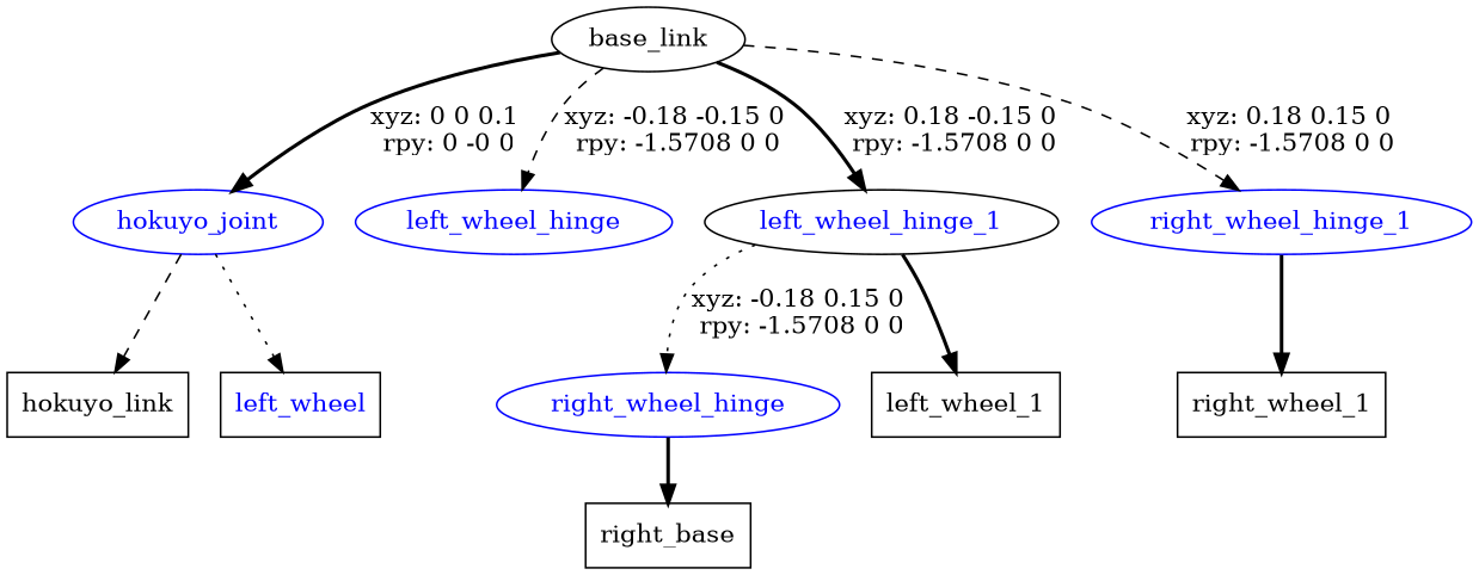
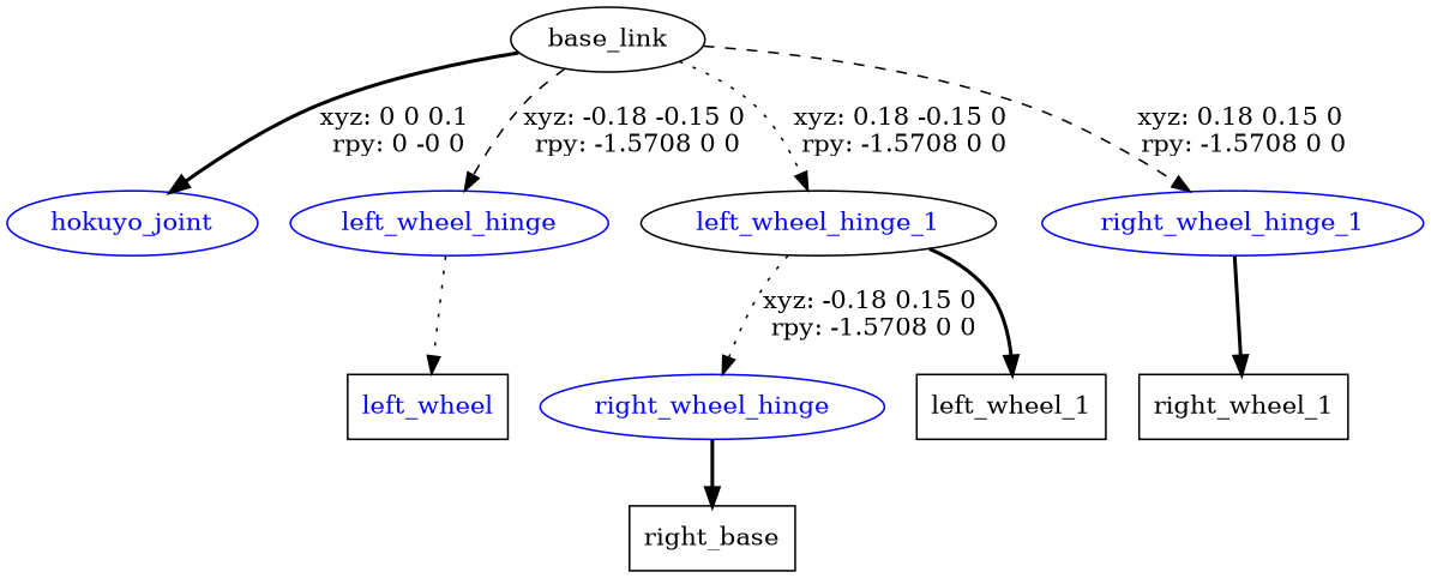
  digraph {
    node [shape=ellipse fontcolor=blue]
    edge [style=bold]
    n1 [label=base_link fontcolor=""]
    hokuyo_joint [color=blue]
    left_wheel_hinge [color=blue]
    left_wheel_hinge_1 [color=black]
    right_wheel_hinge_1 [color=blue]
-   n6 [label=hokuyo_link shape=box fontcolor=""]
    n7 [label=left_wheel shape=box]
    right_wheel_hinge [color=blue]
    n9 [label=left_wheel_1 shape=box fontcolor=""]
    n10 [label=right_base shape=box fontcolor=""]
    n11 [label=right_wheel_1 shape=box fontcolor=""]
    n1 -> hokuyo_joint [label="xyz: 0 0 0.1 \nrpy: 0 -0 0"]
    n1 -> left_wheel_hinge [label="xyz: -0.18 -0.15 0 \nrpy: -1.5708 0 0" style=dashed]
-   n1 -> left_wheel_hinge_1 [label="xyz: 0.18 -0.15 0 \nrpy: -1.5708 0 0"]
+   n1 -> left_wheel_hinge_1 [label="xyz: 0.18 -0.15 0 \nrpy: -1.5708 0 0" style=dotted]
    n1 -> right_wheel_hinge_1 [label="xyz: 0.18 0.15 0 \nrpy: -1.5708 0 0" style=dashed]
-   hokuyo_joint -> n6 [style=dashed]
-   hokuyo_joint -> n7 [style=dotted]
+   left_wheel_hinge -> n7 [style=dotted]
    left_wheel_hinge_1 -> right_wheel_hinge [label="xyz: -0.18 0.15 0 \nrpy: -1.5708 0 0" style=dotted]
    left_wheel_hinge_1 -> n9
    right_wheel_hinge_1 -> n11
    right_wheel_hinge -> n10
  }
